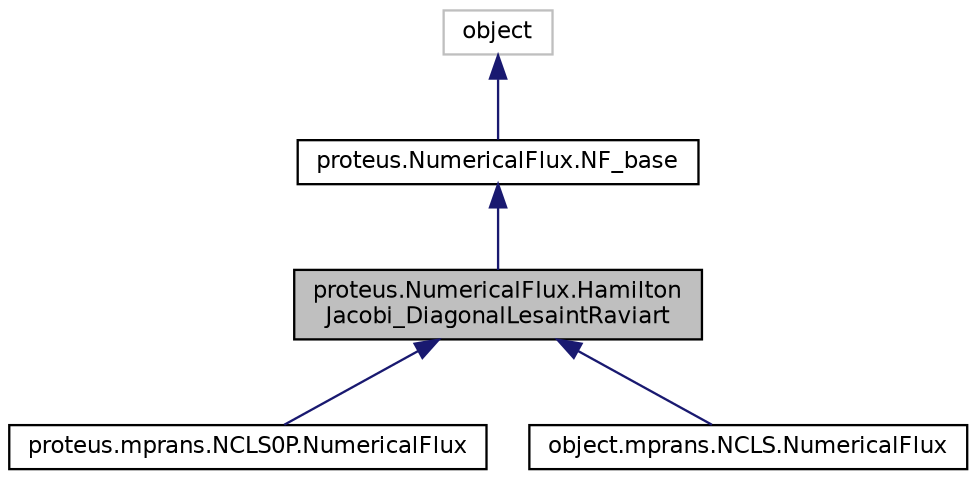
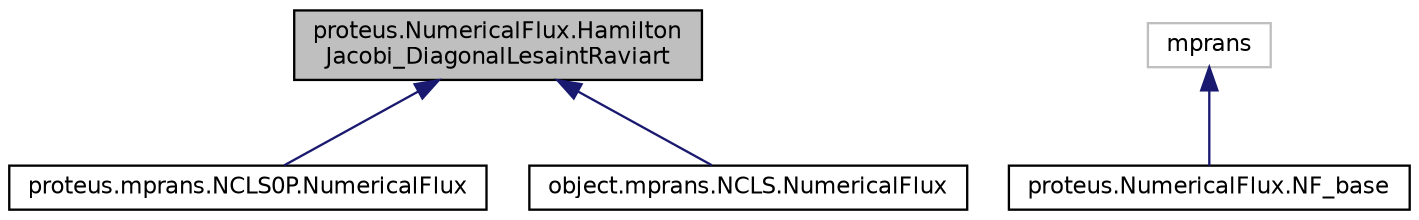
  digraph {
    node [color=black fillcolor=white fontname=Helvetica fontsize=10 shape=record style=filled]
    edge [color=midnightblue dir=back fontname=Helvetica fontsize=10 labelfontname=Helvetica labelfontsize=10 style=solid]
    n1 [fillcolor=grey75 fontcolor=black height=0.2 label="proteus.NumericalFlux.Hamilton\lJacobi_DiagonalLesaintRaviart" width=0.4]
    n2 [height=0.2 label="proteus.mprans.NCLS0P.NumericalFlux" width=0.4]
    n3 [height=0.2 label="object.mprans.NCLS.NumericalFlux" width=0.4]
    n4 [height=0.2 label="proteus.NumericalFlux.NF_base" width=0.4]
-   n5 [color=grey75 height=0.2 label=object width=0.4]
+   n5 [color=grey75 height=0.2 label=mprans width=0.4]
    n1 -> n2
    n1 -> n3
-   n4 -> n1
    n5 -> n4
  }
